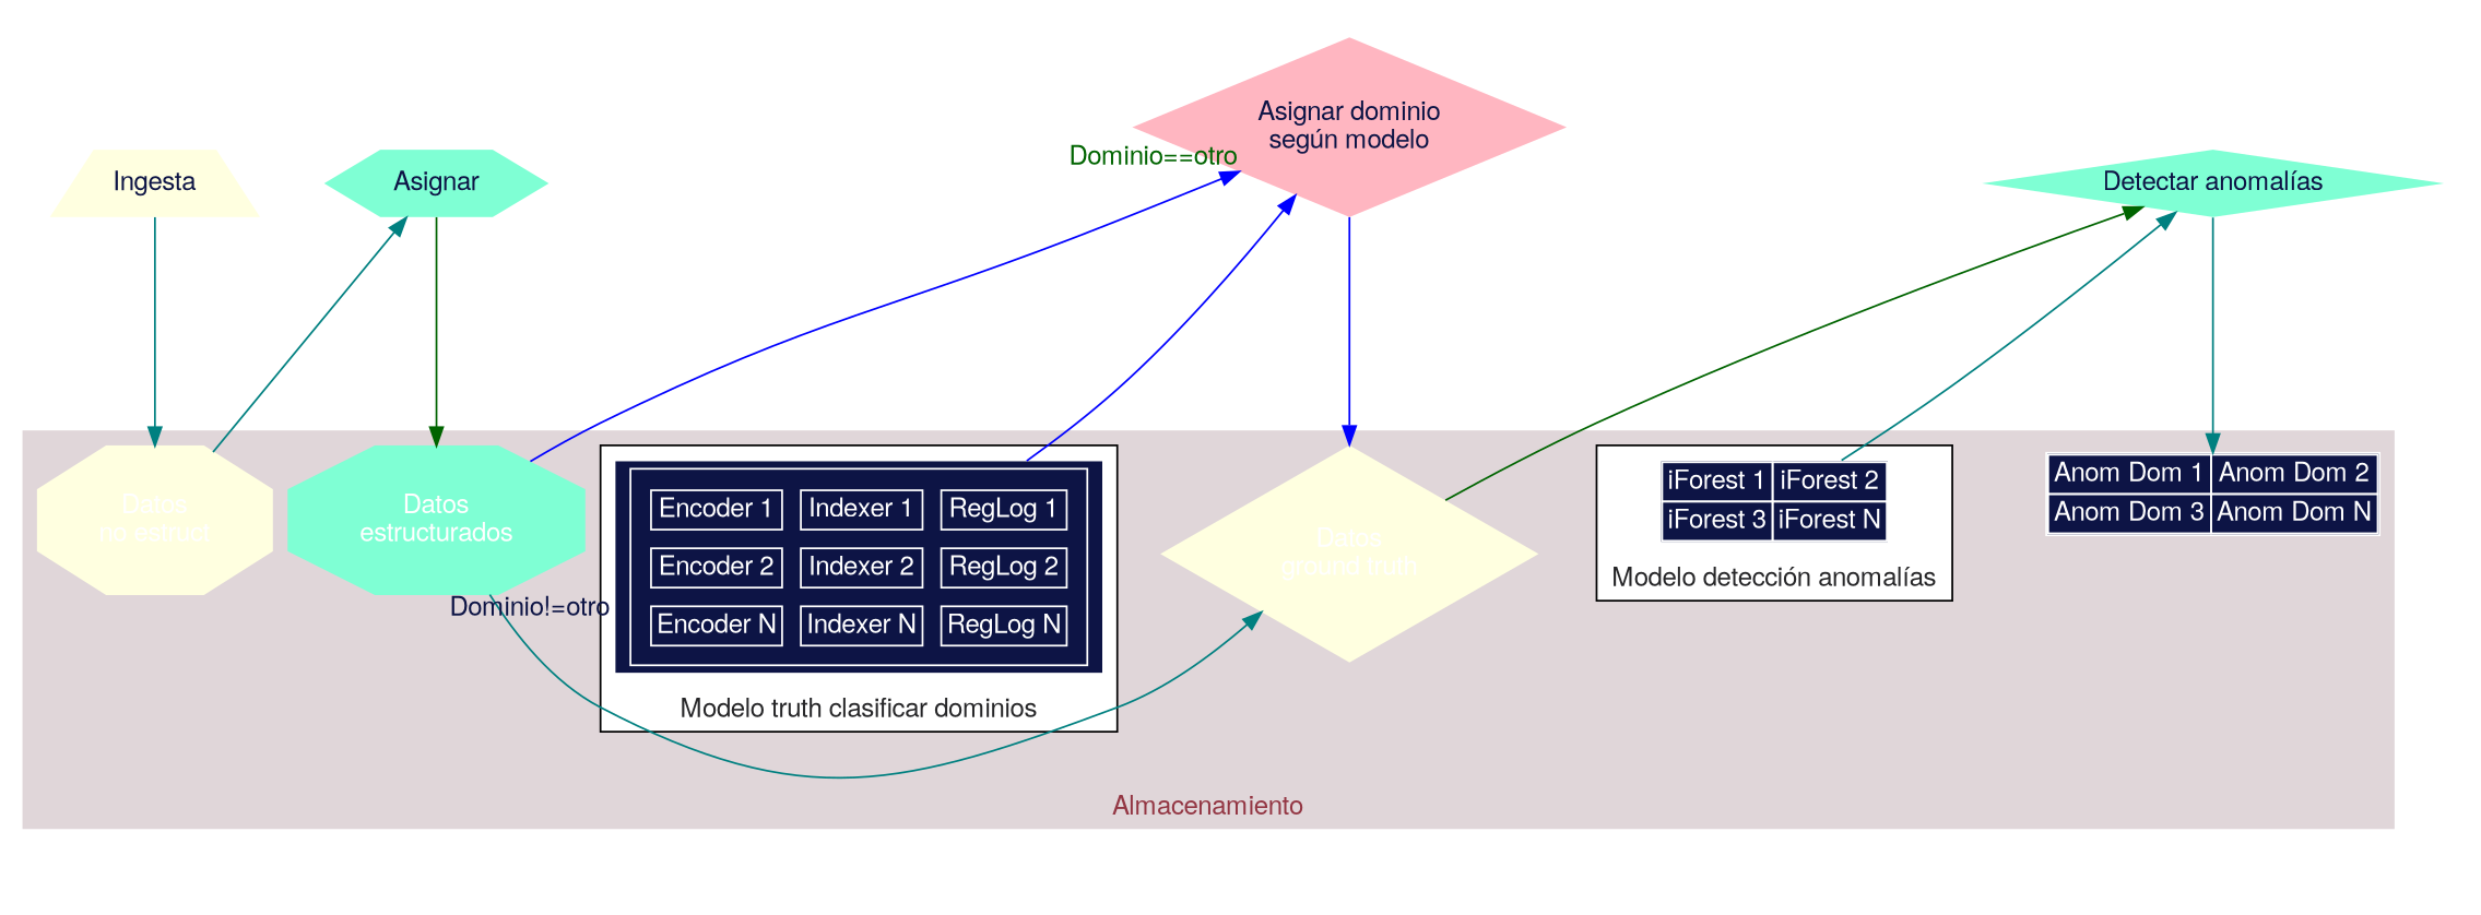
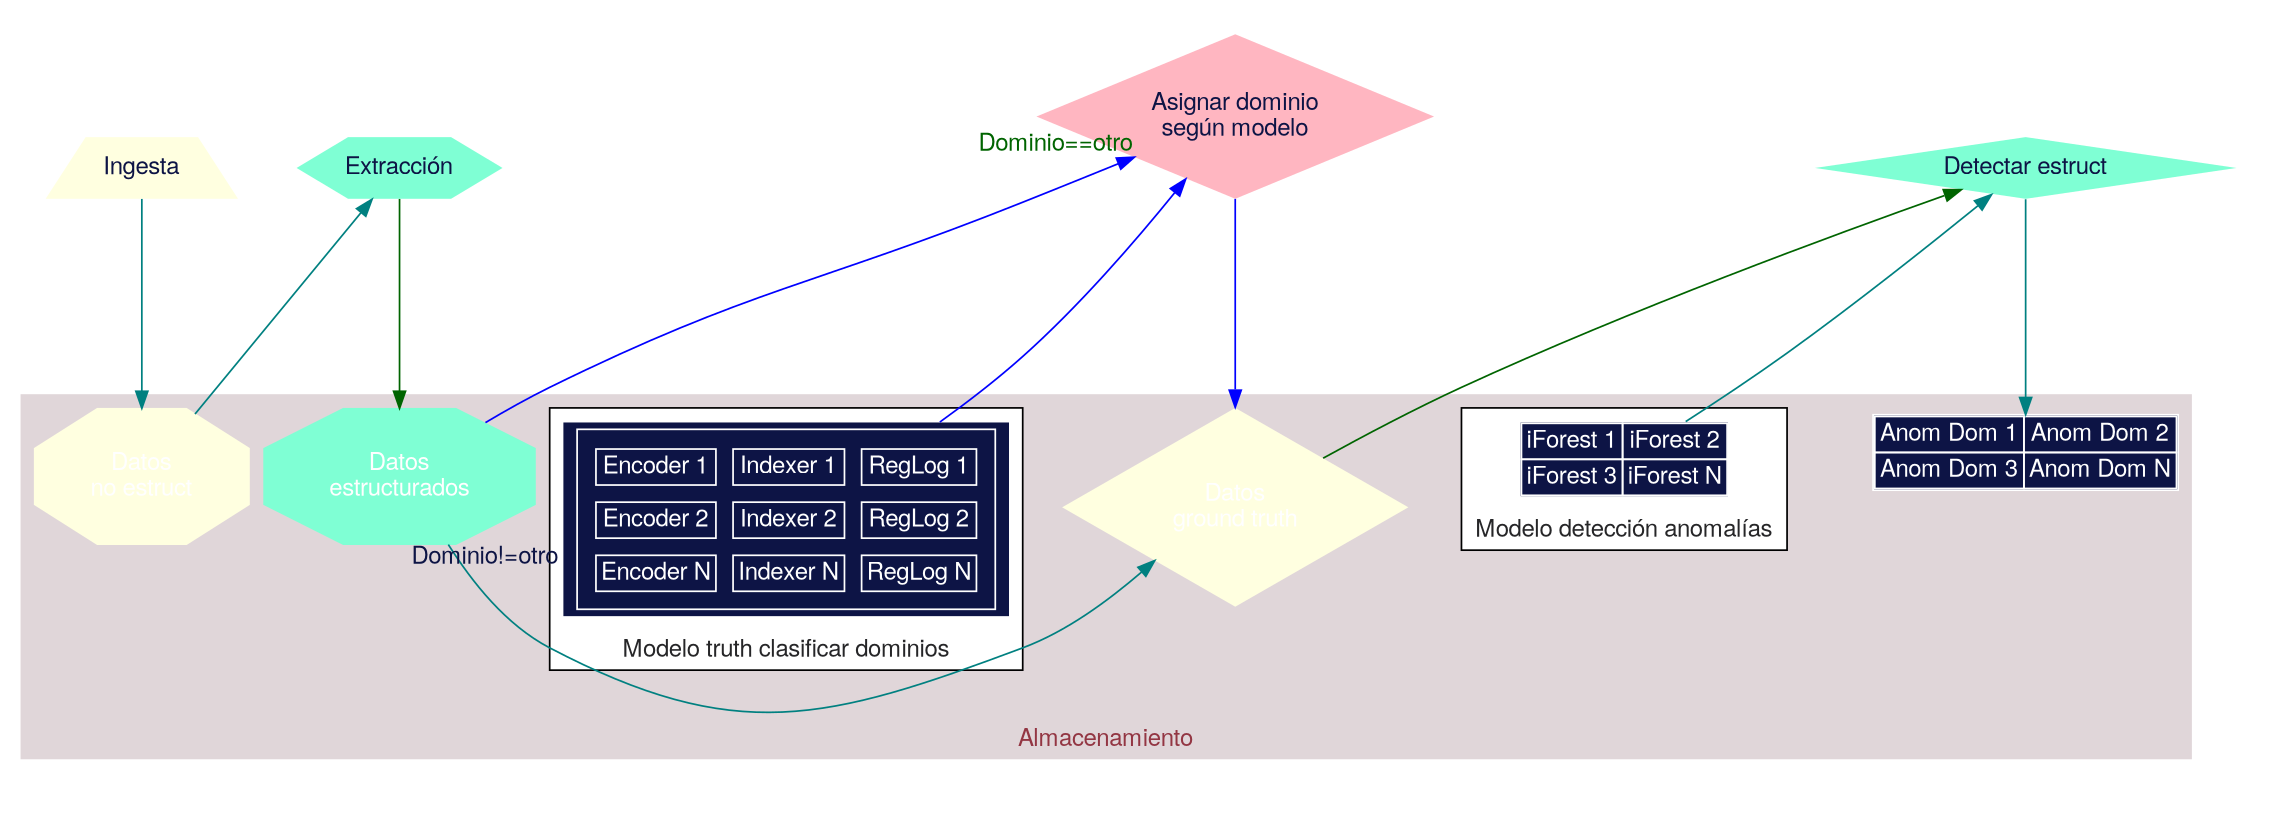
  digraph {
    fontname="Helvetica,Arial,sans-serif"
    newrank=true
    nodesep=0.7
    rankdir=LR
    ranksep=0
    node [fillcolor=lightyellow fontcolor="#0d1445" fontname="Helvetica,Arial,sans-serif" penwidth=0 shape=box style=filled]
    edge [color="#4d5c60" fontname="Helvetica,Arial,sans-serif"]
    n1 [label=Ingesta shape=trapezium]
    n2 [fontcolor=white label="Datos\nno estruct" margin=0.15 shape=octagon]
-   n3 [fillcolor=aquamarine label=Asignar shape=hexagon]
+   n3 [fillcolor=aquamarine label="Extracción" shape=hexagon]
    n4 [fillcolor=aquamarine fontcolor=white label="Datos\nestructurados" margin=0.15 shape=octagon]
    n5 [fillcolor="#c2d9d1" label="Entrenar modelo\nbasado en\ndominios conocidos" margin=0.20 style=invis]
    n6 [fillcolor="#0d1445" fontcolor=white label=<         <table border="1" color="white" cellspacing="10">           <tr><td>Encoder 1</td><td>Indexer 1</td><td>RegLog 1</td></tr>           <tr><td>Encoder 2</td><td>Indexer 2</td><td>RegLog 2</td></tr>           <tr><td>Encoder N</td><td>Indexer N</td><td>RegLog N</td></tr>         </table>       >]
    n7 [fillcolor=lightpink label="Asignar dominio\nsegún modelo" margin=0.13 shape=diamond]
    n8 [fontcolor=white label="Datos\nground truth" margin=0.20 shape=diamond]
    n9 [fillcolor="#c2d9d1" label="Entrenar modelo\npara anomalías" style=invis]
    n10 [fillcolor="#0d1445" fontcolor=white label=<         <table border="1" color="white" cellspacing="0">           <tr><td>iForest 1</td><td>iForest 2</td></tr>           <tr><td>iForest 3</td><td>iForest N</td></tr>         </table>       > margin=0]
-   n11 [fillcolor=aquamarine label="Detectar anomalías" shape=diamond]
+   n11 [fillcolor=aquamarine label="Detectar estruct" shape=diamond]
    n12 [fillcolor="#0d1445" fontcolor=white label=<         <table border="1" color="white" cellspacing="0">         <tr><td>Anom Dom 1</td><td>Anom Dom 2</td></tr>         <tr><td>Anom Dom 3</td><td>Anom Dom N</td></tr>       </table>       > margin=0]
    subgraph sub_1 {
      rank=same
      n1
      n2
    }
    subgraph sub_2 {
      rank=same
      n3
      n4
    }
    subgraph sub_3 {
      rank=same
      n5
      n6
    }
    subgraph sub_4 {
      rank=same
      n7
      n8
    }
    subgraph sub_5 {
      rank=same
      n9
      n10
    }
    subgraph sub_6 {
      rank=same
      n11
      n12
    }
    subgraph cluster_7 {
      penwidth=0
      n1
      n3
      n5
      n7
      n9
      n11
    }
    subgraph cluster_8 {
      bgcolor="#e0d6d9"
      fontcolor="#933643"
      label=Almacenamiento
      labelloc=bottom
      penwidth=0
      n2
      n4
      n8
      n12
      subgraph cluster_9 {
        bgcolor=white
        fontcolor="#262628"
        label="Modelo truth clasificar dominios"
        labelloc=bottom
        penwidth=1
        n6
      }
      subgraph cluster_10 {
        bgcolor=white
        fontcolor="#262628"
        label="Modelo detección anomalías"
        labelloc=bottom
        penwidth=1
        n10
      }
    }
    n1 -> n2 [color=teal]
    n1 -> n3 [style=invis]
    n2 -> n3 [color=teal]
    n2 -> n4 [style=invis]
    n3 -> n4 [color=darkgreen]
    n3 -> n5 [style=invis]
    n4 -> n7 [color=blue fontcolor=darkgreen headlabel="Dominio==otro" labeldistance=10.0]
    n4 -> n8 [style=invis]
    n4 -> n8 [color=teal fontcolor="#0d1445" labeldistance=7 taillabel="Dominio!=otro"]
    n5 -> n7 [style=invis]
    n6 -> n7 [color=blue]
    n7 -> n8 [color=blue]
    n7 -> n9 [style=invis]
    n8 -> n10 [style=invis]
    n8 -> n11 [color=darkgreen]
    n9 -> n11 [style=invis]
    n10 -> n11 [color=teal]
    n10 -> n12 [style=invis]
    n11 -> n12 [color=teal]
  }
